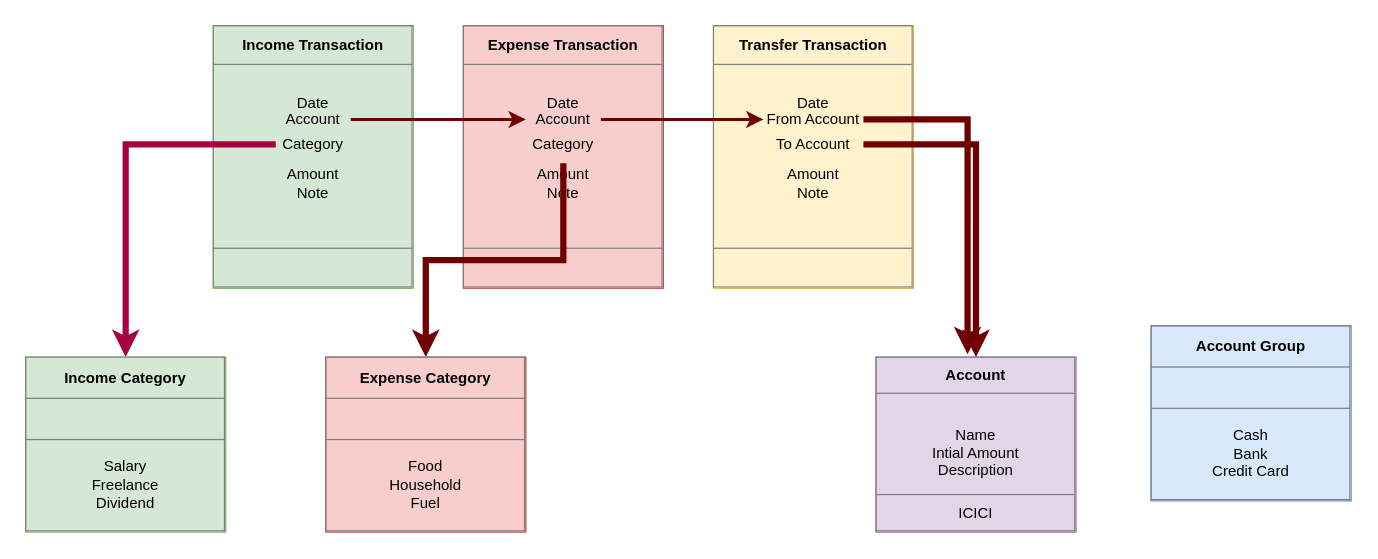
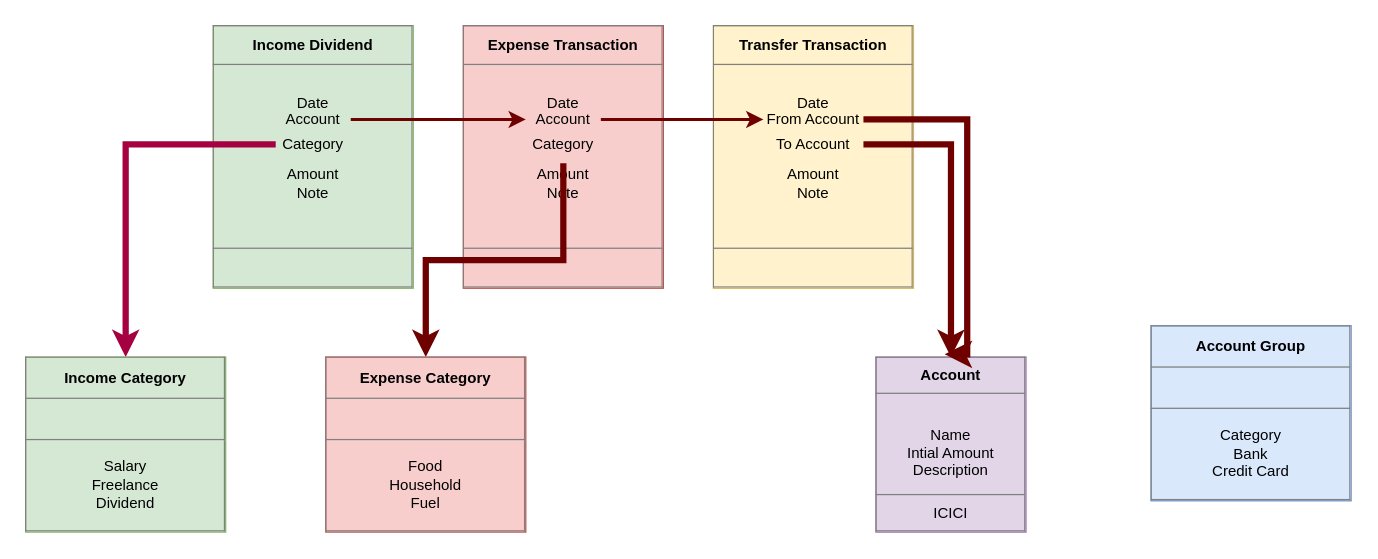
  <mxCell id="0" />
  <mxCell id="1" parent="0" />
- <mxCell id="2" value="&lt;table border=&quot;1&quot; width=&quot;100%&quot; cellpadding=&quot;4&quot; style=&quot;width: 100% ; height: 100% ; border-collapse: collapse&quot;&gt;&lt;tbody&gt;&lt;tr&gt;&lt;th align=&quot;center&quot;&gt;&lt;b&gt;Account Group&lt;/b&gt;&lt;/th&gt;&lt;/tr&gt;&lt;tr&gt;&lt;td align=&quot;center&quot;&gt;&lt;br&gt;&lt;/td&gt;&lt;/tr&gt;&lt;tr&gt;&lt;td align=&quot;center&quot;&gt;Cash&lt;br&gt;Bank&lt;br&gt;Credit Card&lt;/td&gt;&lt;/tr&gt;&lt;/tbody&gt;&lt;/table&gt;" style="text;html=1;strokeColor=#6c8ebf;fillColor=#dae8fc;overflow=fill;" vertex="1" parent="1"><mxGeometry x="920" y="260" width="160" height="140" as="geometry" /></mxCell>
- <mxCell id="3" value="&lt;table border=&quot;1&quot; width=&quot;100%&quot; cellpadding=&quot;4&quot; style=&quot;width: 100% ; height: 100% ; border-collapse: collapse&quot;&gt;&lt;tbody&gt;&lt;tr&gt;&lt;th align=&quot;center&quot;&gt;&lt;b&gt;Account&lt;/b&gt;&lt;/th&gt;&lt;/tr&gt;&lt;tr&gt;&lt;td align=&quot;center&quot;&gt;&lt;br&gt;Name&lt;br&gt;Intial Amount&lt;br&gt;Description&lt;/td&gt;&lt;/tr&gt;&lt;tr&gt;&lt;td align=&quot;center&quot;&gt;ICICI&lt;/td&gt;&lt;/tr&gt;&lt;/tbody&gt;&lt;/table&gt;" style="text;html=1;strokeColor=#9673a6;fillColor=#e1d5e7;overflow=fill;" vertex="1" parent="1"><mxGeometry x="700" y="285" width="160" height="140" as="geometry" /></mxCell>
- <mxCell id="4" value="&lt;table border=&quot;1&quot; width=&quot;100%&quot; cellpadding=&quot;4&quot; style=&quot;width: 100% ; height: 100% ; border-collapse: collapse&quot;&gt;&lt;tbody&gt;&lt;tr&gt;&lt;th align=&quot;center&quot;&gt;Income Transaction&lt;/th&gt;&lt;/tr&gt;&lt;tr&gt;&lt;td align=&quot;center&quot;&gt;Date&lt;br&gt;&lt;br&gt;&lt;br&gt;&lt;br&gt;Amount&lt;br&gt;Note&lt;br&gt;&lt;br&gt;&lt;/td&gt;&lt;/tr&gt;&lt;tr&gt;&lt;td align=&quot;center&quot;&gt;&lt;br&gt;&lt;/td&gt;&lt;/tr&gt;&lt;/tbody&gt;&lt;/table&gt;" style="text;html=1;strokeColor=#82b366;fillColor=#d5e8d4;overflow=fill;" vertex="1" parent="1"><mxGeometry x="170" y="20" width="160" height="210" as="geometry" /></mxCell>
+ <mxCell id="2" value="&lt;table border=&quot;1&quot; width=&quot;100%&quot; cellpadding=&quot;4&quot; style=&quot;width: 100% ; height: 100% ; border-collapse: collapse&quot;&gt;&lt;tbody&gt;&lt;tr&gt;&lt;th align=&quot;center&quot;&gt;&lt;b&gt;Account Group&lt;/b&gt;&lt;/th&gt;&lt;/tr&gt;&lt;tr&gt;&lt;td align=&quot;center&quot;&gt;&lt;br&gt;&lt;/td&gt;&lt;/tr&gt;&lt;tr&gt;&lt;td align=&quot;center&quot;&gt;Category&lt;br&gt;Bank&lt;br&gt;Credit Card&lt;/td&gt;&lt;/tr&gt;&lt;/tbody&gt;&lt;/table&gt;" style="text;html=1;strokeColor=#6c8ebf;fillColor=#dae8fc;overflow=fill;" vertex="1" parent="1"><mxGeometry x="920" y="260" width="160" height="140" as="geometry" /></mxCell>
+ <mxCell id="3" value="&lt;table border=&quot;1&quot; width=&quot;100%&quot; cellpadding=&quot;4&quot; style=&quot;width: 100% ; height: 100% ; border-collapse: collapse&quot;&gt;&lt;tbody&gt;&lt;tr&gt;&lt;th align=&quot;center&quot;&gt;&lt;b&gt;Account&lt;/b&gt;&lt;/th&gt;&lt;/tr&gt;&lt;tr&gt;&lt;td align=&quot;center&quot;&gt;&lt;br&gt;Name&lt;br&gt;Intial Amount&lt;br&gt;Description&lt;/td&gt;&lt;/tr&gt;&lt;tr&gt;&lt;td align=&quot;center&quot;&gt;ICICI&lt;/td&gt;&lt;/tr&gt;&lt;/tbody&gt;&lt;/table&gt;" style="text;html=1;strokeColor=#9673a6;fillColor=#e1d5e7;overflow=fill;" vertex="1" parent="1"><mxGeometry x="700" y="285" width="120" height="140" as="geometry" /></mxCell>
+ <mxCell id="4" value="&lt;table border=&quot;1&quot; width=&quot;100%&quot; cellpadding=&quot;4&quot; style=&quot;width: 100% ; height: 100% ; border-collapse: collapse&quot;&gt;&lt;tbody&gt;&lt;tr&gt;&lt;th align=&quot;center&quot;&gt;Income Dividend&lt;/th&gt;&lt;/tr&gt;&lt;tr&gt;&lt;td align=&quot;center&quot;&gt;Date&lt;br&gt;&lt;br&gt;&lt;br&gt;&lt;br&gt;Amount&lt;br&gt;Note&lt;br&gt;&lt;br&gt;&lt;/td&gt;&lt;/tr&gt;&lt;tr&gt;&lt;td align=&quot;center&quot;&gt;&lt;br&gt;&lt;/td&gt;&lt;/tr&gt;&lt;/tbody&gt;&lt;/table&gt;" style="text;html=1;strokeColor=#82b366;fillColor=#d5e8d4;overflow=fill;" vertex="1" parent="1"><mxGeometry x="170" y="20" width="160" height="210" as="geometry" /></mxCell>
  <mxCell id="5" value="Account" style="text;html=1;strokeColor=none;fillColor=none;align=center;verticalAlign=middle;whiteSpace=wrap;rounded=0;" vertex="1" parent="1"><mxGeometry x="220" y="80" width="60" height="30" as="geometry" /></mxCell>
  <mxCell id="6" style="edgeStyle=orthogonalEdgeStyle;rounded=0;orthogonalLoop=1;jettySize=auto;html=1;entryX=0.5;entryY=0;entryDx=0;entryDy=0;fillColor=#d80073;strokeColor=#A50040;strokeWidth=5;" edge="1" parent="1" source="7" target="17"><mxGeometry relative="1" as="geometry" /></mxCell>
  <mxCell id="7" value="Category" style="text;html=1;strokeColor=none;fillColor=none;align=center;verticalAlign=middle;whiteSpace=wrap;rounded=0;" vertex="1" parent="1"><mxGeometry x="220" y="100" width="60" height="30" as="geometry" /></mxCell>
  <mxCell id="8" value="&lt;table border=&quot;1&quot; width=&quot;100%&quot; cellpadding=&quot;4&quot; style=&quot;width: 100% ; height: 100% ; border-collapse: collapse&quot;&gt;&lt;tbody&gt;&lt;tr&gt;&lt;th align=&quot;center&quot;&gt;Expense Transaction&lt;/th&gt;&lt;/tr&gt;&lt;tr&gt;&lt;td align=&quot;center&quot;&gt;Date&lt;br&gt;&lt;br&gt;&lt;br&gt;&lt;br&gt;Amount&lt;br&gt;Note&lt;br&gt;&lt;br&gt;&lt;/td&gt;&lt;/tr&gt;&lt;tr&gt;&lt;td align=&quot;center&quot;&gt;&lt;br&gt;&lt;/td&gt;&lt;/tr&gt;&lt;/tbody&gt;&lt;/table&gt;" style="text;html=1;strokeColor=#b85450;fillColor=#f8cecc;overflow=fill;" vertex="1" parent="1"><mxGeometry x="370" y="20" width="160" height="210" as="geometry" /></mxCell>
  <mxCell id="9" value="Account" style="text;html=1;strokeColor=none;fillColor=none;align=center;verticalAlign=middle;whiteSpace=wrap;rounded=0;" vertex="1" parent="1"><mxGeometry x="420" y="80" width="60" height="30" as="geometry" /></mxCell>
  <mxCell id="10" style="edgeStyle=orthogonalEdgeStyle;rounded=0;orthogonalLoop=1;jettySize=auto;html=1;entryX=0.5;entryY=0;entryDx=0;entryDy=0;fillColor=#a20025;strokeColor=#6F0000;strokeWidth=5;" edge="1" parent="1" source="11" target="18"><mxGeometry relative="1" as="geometry" /></mxCell>
  <mxCell id="11" value="Category" style="text;html=1;strokeColor=none;fillColor=none;align=center;verticalAlign=middle;whiteSpace=wrap;rounded=0;" vertex="1" parent="1"><mxGeometry x="420" y="100" width="60" height="30" as="geometry" /></mxCell>
  <mxCell id="12" value="&lt;table border=&quot;1&quot; width=&quot;100%&quot; cellpadding=&quot;4&quot; style=&quot;width: 100% ; height: 100% ; border-collapse: collapse&quot;&gt;&lt;tbody&gt;&lt;tr&gt;&lt;th align=&quot;center&quot;&gt;Transfer Transaction&lt;/th&gt;&lt;/tr&gt;&lt;tr&gt;&lt;td align=&quot;center&quot;&gt;Date&lt;br&gt;&lt;br&gt;&lt;br&gt;&lt;br&gt;Amount&lt;br&gt;Note&lt;br&gt;&lt;br&gt;&lt;/td&gt;&lt;/tr&gt;&lt;tr&gt;&lt;td align=&quot;center&quot;&gt;&lt;br&gt;&lt;/td&gt;&lt;/tr&gt;&lt;/tbody&gt;&lt;/table&gt;" style="text;html=1;strokeColor=#d6b656;fillColor=#fff2cc;overflow=fill;" vertex="1" parent="1"><mxGeometry x="570" y="20" width="160" height="210" as="geometry" /></mxCell>
  <mxCell id="13" style="edgeStyle=orthogonalEdgeStyle;rounded=0;orthogonalLoop=1;jettySize=auto;html=1;entryX=0.458;entryY=-0.016;entryDx=0;entryDy=0;entryPerimeter=0;fillColor=#a20025;strokeColor=#6F0000;strokeWidth=5;" edge="1" parent="1" source="14" target="3"><mxGeometry relative="1" as="geometry"><Array as="points"><mxPoint x="773" y="95" /></Array></mxGeometry></mxCell>
  <mxCell id="14" value="From Account" style="text;html=1;strokeColor=none;fillColor=none;align=center;verticalAlign=middle;whiteSpace=wrap;rounded=0;" vertex="1" parent="1"><mxGeometry x="610" y="80" width="80" height="30" as="geometry" /></mxCell>
  <mxCell id="15" style="edgeStyle=orthogonalEdgeStyle;rounded=0;orthogonalLoop=1;jettySize=auto;html=1;entryX=0.5;entryY=0;entryDx=0;entryDy=0;fillColor=#a20025;strokeColor=#6F0000;strokeWidth=5;" edge="1" parent="1" source="16" target="3"><mxGeometry relative="1" as="geometry" /></mxCell>
  <mxCell id="16" value="To Account" style="text;html=1;strokeColor=none;fillColor=none;align=center;verticalAlign=middle;whiteSpace=wrap;rounded=0;" vertex="1" parent="1"><mxGeometry x="610" y="100" width="80" height="30" as="geometry" /></mxCell>
  <mxCell id="17" value="&lt;table border=&quot;1&quot; width=&quot;100%&quot; cellpadding=&quot;4&quot; style=&quot;width: 100% ; height: 100% ; border-collapse: collapse&quot;&gt;&lt;tbody&gt;&lt;tr&gt;&lt;th align=&quot;center&quot;&gt;Income Category&lt;/th&gt;&lt;/tr&gt;&lt;tr&gt;&lt;td align=&quot;center&quot;&gt;&lt;br&gt;&lt;/td&gt;&lt;/tr&gt;&lt;tr&gt;&lt;td align=&quot;center&quot;&gt;Salary&lt;br&gt;Freelance&lt;br&gt;Dividend&lt;/td&gt;&lt;/tr&gt;&lt;/tbody&gt;&lt;/table&gt;" style="text;html=1;strokeColor=#82b366;fillColor=#d5e8d4;overflow=fill;" vertex="1" parent="1"><mxGeometry x="20" y="285" width="160" height="140" as="geometry" /></mxCell>
  <mxCell id="18" value="&lt;table border=&quot;1&quot; width=&quot;100%&quot; cellpadding=&quot;4&quot; style=&quot;width: 100% ; height: 100% ; border-collapse: collapse&quot;&gt;&lt;tbody&gt;&lt;tr&gt;&lt;th align=&quot;center&quot;&gt;Expense Category&lt;/th&gt;&lt;/tr&gt;&lt;tr&gt;&lt;td align=&quot;center&quot;&gt;&lt;br&gt;&lt;/td&gt;&lt;/tr&gt;&lt;tr&gt;&lt;td align=&quot;center&quot;&gt;Food&lt;br&gt;Household&lt;br&gt;Fuel&lt;/td&gt;&lt;/tr&gt;&lt;/tbody&gt;&lt;/table&gt;" style="text;html=1;strokeColor=#b85450;fillColor=#f8cecc;overflow=fill;" vertex="1" parent="1"><mxGeometry x="260" y="285" width="160" height="140" as="geometry" /></mxCell>
  <mxCell id="19" style="edgeStyle=orthogonalEdgeStyle;rounded=0;orthogonalLoop=1;jettySize=auto;html=1;entryX=0;entryY=0.5;entryDx=0;entryDy=0;fillColor=#a20025;strokeColor=#6F0000;strokeWidth=2.5;" edge="1" parent="1" source="5" target="9"><mxGeometry relative="1" as="geometry" /></mxCell>
  <mxCell id="20" style="edgeStyle=orthogonalEdgeStyle;rounded=0;orthogonalLoop=1;jettySize=auto;html=1;entryX=0;entryY=0.5;entryDx=0;entryDy=0;fillColor=#a20025;strokeColor=#6F0000;strokeWidth=2.5;" edge="1" parent="1" source="9" target="14"><mxGeometry relative="1" as="geometry" /></mxCell>
